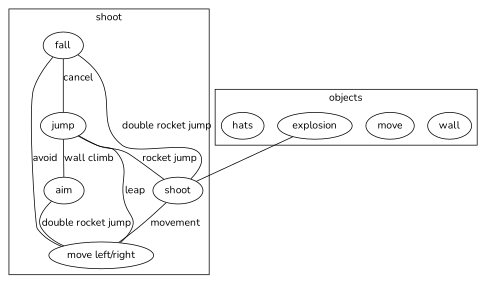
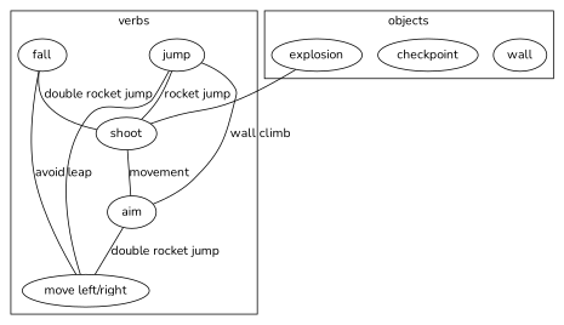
  graph {
    fontname=Nunito
    node [fontname=Nunito]
    edge [fontname=Nunito]
    aim
    "move left/right"
    jump
    shoot
    fall
    wall
-   checkpoint [label=move]
+   checkpoint
    explosion
-   hats
    subgraph cluster_1 {
-     label=shoot
+     label=verbs
      aim
      "move left/right"
      jump
      shoot
      fall
    }
    subgraph cluster_2 {
      label=objects
      wall
      checkpoint
      explosion
-     hats
    }
    aim -- "move left/right" [label="double rocket jump"]
    jump -- aim [label="wall climb"]
    jump -- "move left/right" [label=leap]
    jump -- shoot [label="rocket jump"]
-   shoot -- "move left/right" [label=movement]
+   shoot -- aim [label=movement]
    fall -- "move left/right" [label=avoid]
-   fall -- jump [label=cancel]
    fall -- shoot [label="double rocket jump"]
    explosion -- shoot
  }
